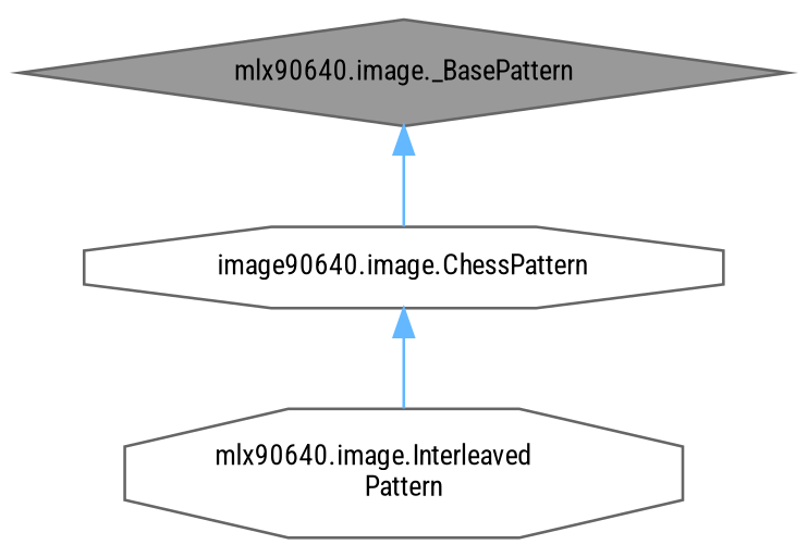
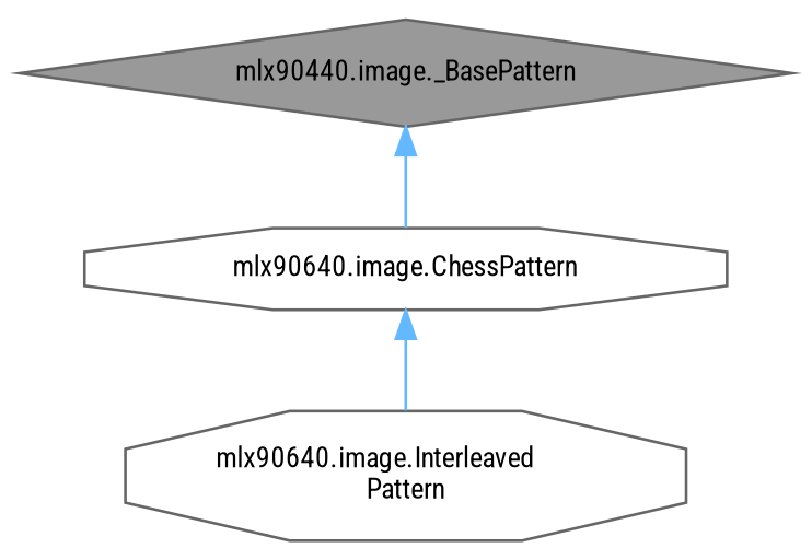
  digraph {
    fontname="Roboto Condensed"
    node [color=gray40 fillcolor=white fontname="Roboto Condensed" fontsize=10 shape=octagon style=filled]
    edge [color=steelblue1 dir=back fontname="Roboto Condensed" fontsize=10 labelfontname=Helvetica labelfontsize=10 style=solid]
-   n1 [fillcolor=grey60 fontcolor=black height=0.2 label="mlx90640.image._BasePattern" shape=diamond width=0.4]
-   n2 [height=0.2 label="image90640.image.ChessPattern" width=0.4]
+   n1 [fillcolor=grey60 fontcolor=black height=0.2 label="mlx90440.image._BasePattern" shape=diamond width=0.4]
+   n2 [height=0.2 label="mlx90640.image.ChessPattern" width=0.4]
    n3 [height=0.2 label="mlx90640.image.Interleaved\lPattern" width=0.4]
    n1 -> n2
    n2 -> n3
  }
